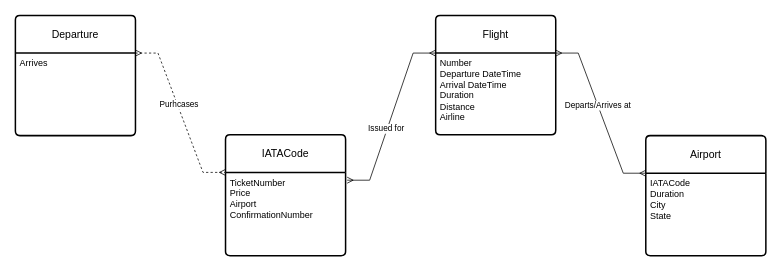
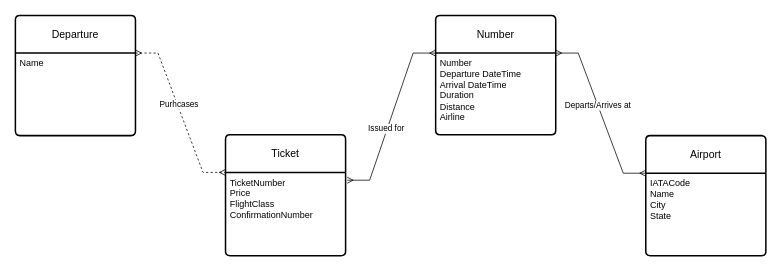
  <mxCell id="0" />
  <mxCell id="1" parent="0" />
  <mxCell id="2" value="Departure" style="swimlane;childLayout=stackLayout;horizontal=1;startSize=50;horizontalStack=0;rounded=1;fontSize=14;fontStyle=0;strokeWidth=2;resizeParent=0;resizeLast=1;shadow=0;dashed=0;align=center;arcSize=4;whiteSpace=wrap;html=1;" vertex="1" parent="1"><mxGeometry x="20" y="20" width="160" height="160" as="geometry" /></mxCell>
- <mxCell id="3" value="Arrives" style="align=left;strokeColor=none;fillColor=none;spacingLeft=4;spacingRight=4;fontSize=12;verticalAlign=top;resizable=0;rotatable=0;part=1;html=1;whiteSpace=wrap;" vertex="1" parent="2"><mxGeometry y="50" width="160" height="110" as="geometry" /></mxCell>
- <mxCell id="4" value="Flight" style="swimlane;childLayout=stackLayout;horizontal=1;startSize=50;horizontalStack=0;rounded=1;fontSize=14;fontStyle=0;strokeWidth=2;resizeParent=0;resizeLast=1;shadow=0;dashed=0;align=center;arcSize=4;whiteSpace=wrap;html=1;" vertex="1" parent="1"><mxGeometry x="580" y="20" width="160" height="159" as="geometry" /></mxCell>
+ <mxCell id="3" value="Name" style="align=left;strokeColor=none;fillColor=none;spacingLeft=4;spacingRight=4;fontSize=12;verticalAlign=top;resizable=0;rotatable=0;part=1;html=1;whiteSpace=wrap;" vertex="1" parent="2"><mxGeometry y="50" width="160" height="110" as="geometry" /></mxCell>
+ <mxCell id="4" value="Number" style="swimlane;childLayout=stackLayout;horizontal=1;startSize=50;horizontalStack=0;rounded=1;fontSize=14;fontStyle=0;strokeWidth=2;resizeParent=0;resizeLast=1;shadow=0;dashed=0;align=center;arcSize=4;whiteSpace=wrap;html=1;" vertex="1" parent="1"><mxGeometry x="580" y="20" width="160" height="159" as="geometry" /></mxCell>
  <mxCell id="5" value="Number&lt;div&gt;Departure DateTime&lt;/div&gt;&lt;div&gt;Arrival DateTime&lt;/div&gt;&lt;div&gt;Duration&lt;/div&gt;&lt;div&gt;Distance&lt;/div&gt;&lt;div&gt;Airline&lt;/div&gt;" style="align=left;strokeColor=none;fillColor=none;spacingLeft=4;spacingRight=4;fontSize=12;verticalAlign=top;resizable=0;rotatable=0;part=1;html=1;whiteSpace=wrap;" vertex="1" parent="4"><mxGeometry y="50" width="160" height="109" as="geometry" /></mxCell>
  <mxCell id="6" value="" style="edgeStyle=entityRelationEdgeStyle;fontSize=12;html=1;endArrow=ERmany;startArrow=ERmany;rounded=0;exitX=1;exitY=0;exitDx=0;exitDy=0;entryX=0;entryY=0;entryDx=0;entryDy=0;dashed=1;" edge="1" parent="1" source="3" target="13"><mxGeometry width="100" height="100" relative="1" as="geometry"><mxPoint x="190" y="10" as="sourcePoint" /><mxPoint x="230" y="-50" as="targetPoint" /></mxGeometry></mxCell>
  <mxCell id="7" value="Purhcases" style="edgeLabel;html=1;align=center;verticalAlign=middle;resizable=0;points=[];" vertex="1" connectable="0" parent="6"><mxGeometry x="-0.092" y="2" relative="1" as="geometry"><mxPoint as="offset" /></mxGeometry></mxCell>
  <mxCell id="8" value="Airport" style="swimlane;childLayout=stackLayout;horizontal=1;startSize=50;horizontalStack=0;rounded=1;fontSize=14;fontStyle=0;strokeWidth=2;resizeParent=0;resizeLast=1;shadow=0;dashed=0;align=center;arcSize=4;whiteSpace=wrap;html=1;" vertex="1" parent="1"><mxGeometry x="860" y="180" width="160" height="160" as="geometry" /></mxCell>
- <mxCell id="9" value="IATACode&lt;div&gt;Duration&lt;/div&gt;&lt;div&gt;City&lt;/div&gt;&lt;div&gt;State&lt;/div&gt;" style="align=left;strokeColor=none;fillColor=none;spacingLeft=4;spacingRight=4;fontSize=12;verticalAlign=top;resizable=0;rotatable=0;part=1;html=1;whiteSpace=wrap;" vertex="1" parent="8"><mxGeometry y="50" width="160" height="110" as="geometry" /></mxCell>
+ <mxCell id="9" value="IATACode&lt;div&gt;Name&lt;/div&gt;&lt;div&gt;City&lt;/div&gt;&lt;div&gt;State&lt;/div&gt;" style="align=left;strokeColor=none;fillColor=none;spacingLeft=4;spacingRight=4;fontSize=12;verticalAlign=top;resizable=0;rotatable=0;part=1;html=1;whiteSpace=wrap;" vertex="1" parent="8"><mxGeometry y="50" width="160" height="110" as="geometry" /></mxCell>
  <mxCell id="10" value="" style="edgeStyle=entityRelationEdgeStyle;fontSize=12;html=1;endArrow=ERmany;startArrow=ERmany;rounded=0;exitX=1;exitY=0;exitDx=0;exitDy=0;entryX=0;entryY=0.313;entryDx=0;entryDy=0;entryPerimeter=0;" edge="1" parent="1" source="5" target="8"><mxGeometry width="100" height="100" relative="1" as="geometry"><mxPoint x="320" y="200" as="sourcePoint" /><mxPoint x="420" y="100" as="targetPoint" /></mxGeometry></mxCell>
  <mxCell id="11" value="Departs/Arrives at" style="edgeLabel;html=1;align=center;verticalAlign=middle;resizable=0;points=[];" vertex="1" connectable="0" parent="10"><mxGeometry x="-0.1" y="-1" relative="1" as="geometry"><mxPoint as="offset" /></mxGeometry></mxCell>
- <mxCell id="12" value="IATACode" style="swimlane;childLayout=stackLayout;horizontal=1;startSize=50;horizontalStack=0;rounded=1;fontSize=14;fontStyle=0;strokeWidth=2;resizeParent=0;resizeLast=1;shadow=0;dashed=0;align=center;arcSize=4;whiteSpace=wrap;html=1;" vertex="1" parent="1"><mxGeometry x="300" y="179" width="160" height="161" as="geometry" /></mxCell>
- <mxCell id="13" value="TicketNumber&lt;div&gt;Price&lt;/div&gt;&lt;div&gt;Airport&lt;/div&gt;&lt;div&gt;ConfirmationNumber&lt;/div&gt;" style="align=left;strokeColor=none;fillColor=none;spacingLeft=4;spacingRight=4;fontSize=12;verticalAlign=top;resizable=0;rotatable=0;part=1;html=1;whiteSpace=wrap;" vertex="1" parent="12"><mxGeometry y="50" width="160" height="111" as="geometry" /></mxCell>
+ <mxCell id="12" value="Ticket" style="swimlane;childLayout=stackLayout;horizontal=1;startSize=50;horizontalStack=0;rounded=1;fontSize=14;fontStyle=0;strokeWidth=2;resizeParent=0;resizeLast=1;shadow=0;dashed=0;align=center;arcSize=4;whiteSpace=wrap;html=1;" vertex="1" parent="1"><mxGeometry x="300" y="179" width="160" height="161" as="geometry" /></mxCell>
+ <mxCell id="13" value="TicketNumber&lt;div&gt;Price&lt;/div&gt;&lt;div&gt;FlightClass&lt;/div&gt;&lt;div&gt;ConfirmationNumber&lt;/div&gt;" style="align=left;strokeColor=none;fillColor=none;spacingLeft=4;spacingRight=4;fontSize=12;verticalAlign=top;resizable=0;rotatable=0;part=1;html=1;whiteSpace=wrap;" vertex="1" parent="12"><mxGeometry y="50" width="160" height="111" as="geometry" /></mxCell>
  <mxCell id="14" value="" style="edgeStyle=entityRelationEdgeStyle;fontSize=12;html=1;endArrow=ERmany;startArrow=ERmany;rounded=0;entryX=0;entryY=0;entryDx=0;entryDy=0;exitX=1.013;exitY=0.375;exitDx=0;exitDy=0;exitPerimeter=0;" edge="1" parent="1" source="12" target="5"><mxGeometry width="100" height="100" relative="1" as="geometry"><mxPoint x="320" y="200" as="sourcePoint" /><mxPoint x="420" y="100" as="targetPoint" /></mxGeometry></mxCell>
  <mxCell id="15" value="Issued for" style="edgeLabel;html=1;align=center;verticalAlign=middle;resizable=0;points=[];" vertex="1" connectable="0" parent="14"><mxGeometry x="-0.15" y="2" relative="1" as="geometry"><mxPoint as="offset" /></mxGeometry></mxCell>
